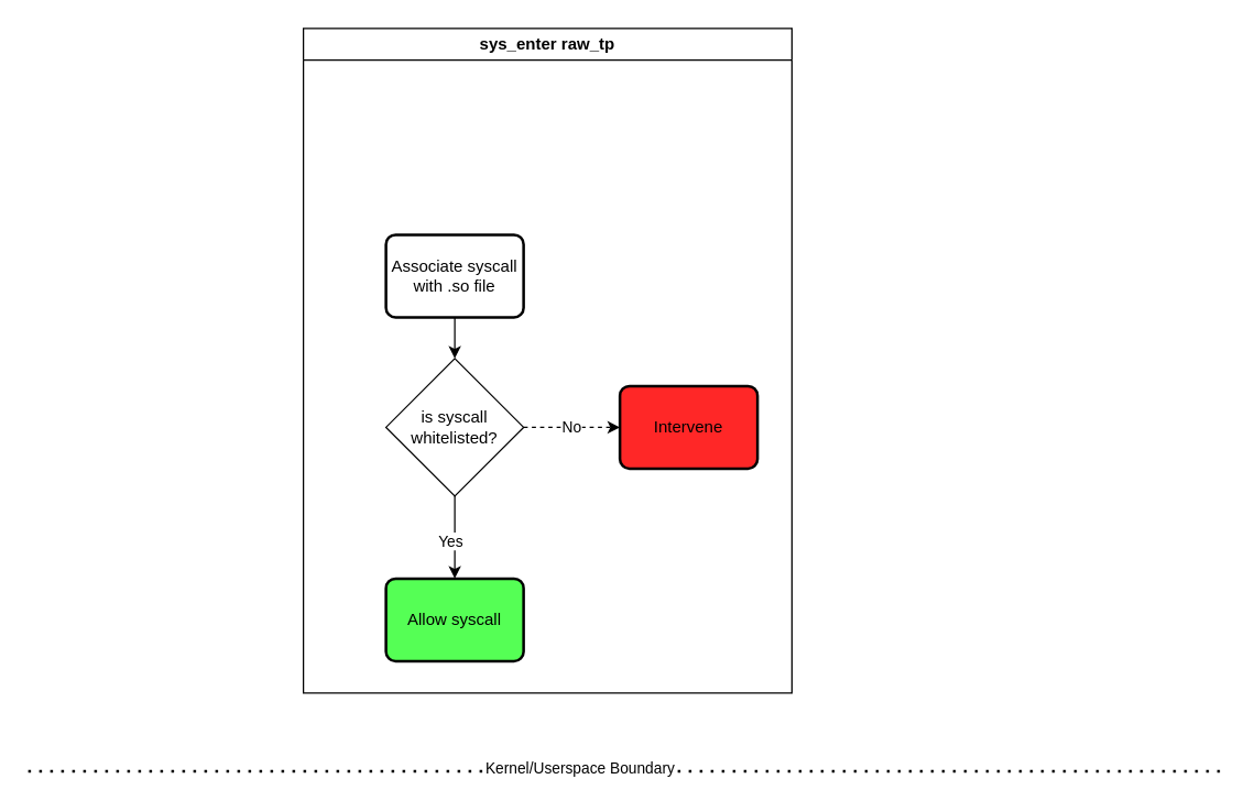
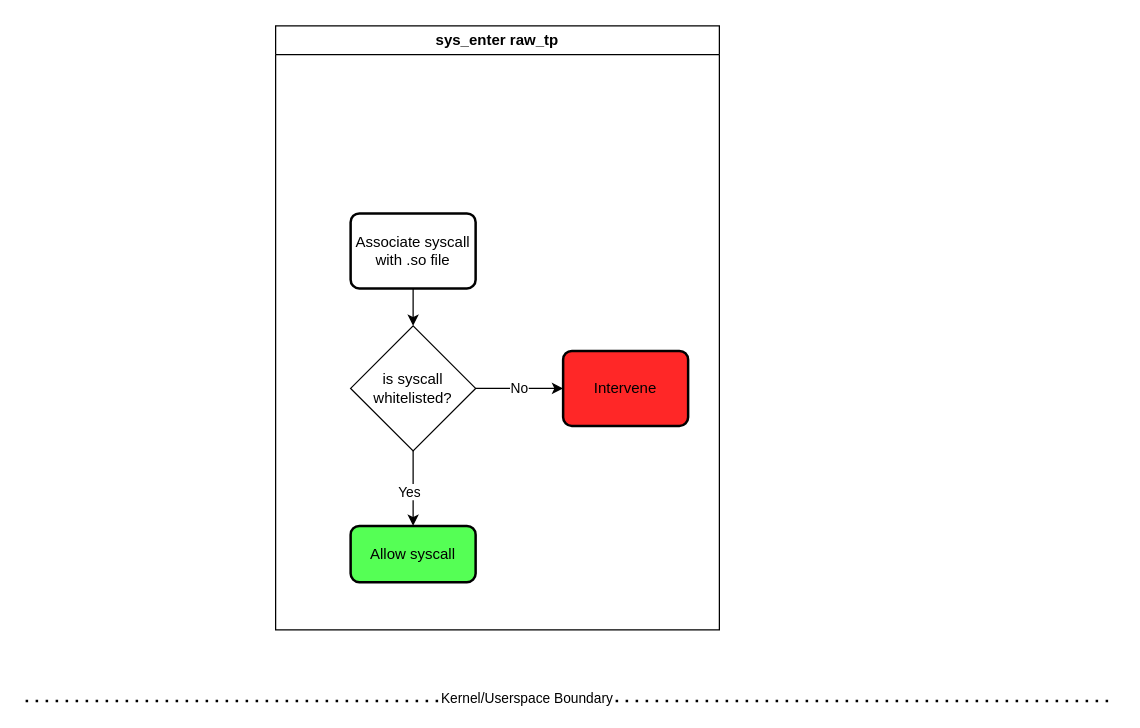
  <mxCell id="0" />
  <mxCell id="1" parent="0" />
  <mxCell id="2" value="" style="endArrow=none;dashed=1;html=1;dashPattern=1 3;strokeWidth=2;rounded=0;" edge="1" parent="1"><mxGeometry width="50" height="50" relative="1" as="geometry"><mxPoint x="20" y="560" as="sourcePoint" /><mxPoint x="890" y="560" as="targetPoint" /></mxGeometry></mxCell>
  <mxCell id="3" value="Kernel/Userspace Boundary" style="edgeLabel;html=1;align=center;verticalAlign=middle;resizable=0;points=[];" vertex="1" connectable="0" parent="2"><mxGeometry x="-0.081" y="3" relative="1" as="geometry"><mxPoint as="offset" /></mxGeometry></mxCell>
  <mxCell id="4" value="sys_enter raw_tp" style="swimlane;whiteSpace=wrap;html=1;" vertex="1" parent="1"><mxGeometry x="220" y="20" width="355" height="483.19" as="geometry" /></mxCell>
  <mxCell id="5" style="edgeStyle=orthogonalEdgeStyle;rounded=0;orthogonalLoop=1;jettySize=auto;html=1;exitX=0.5;exitY=1;exitDx=0;exitDy=0;entryX=0.5;entryY=0;entryDx=0;entryDy=0;" edge="1" parent="4" source="6" target="10"><mxGeometry relative="1" as="geometry" /></mxCell>
  <mxCell id="6" value="Associate syscall&lt;div&gt;with .so file&lt;/div&gt;" style="rounded=1;whiteSpace=wrap;html=1;absoluteArcSize=1;arcSize=14;strokeWidth=2;" vertex="1" parent="4"><mxGeometry x="60" y="150" width="100" height="60" as="geometry" /></mxCell>
- <mxCell id="7" value="No" style="edgeStyle=orthogonalEdgeStyle;rounded=0;orthogonalLoop=1;jettySize=auto;html=1;exitX=1;exitY=0.5;exitDx=0;exitDy=0;entryX=0;entryY=0.5;entryDx=0;entryDy=0;dashed=1;" edge="1" parent="4" source="10" target="12"><mxGeometry relative="1" as="geometry" /></mxCell>
+ <mxCell id="7" value="No" style="edgeStyle=orthogonalEdgeStyle;rounded=0;orthogonalLoop=1;jettySize=auto;html=1;exitX=1;exitY=0.5;exitDx=0;exitDy=0;entryX=0;entryY=0.5;entryDx=0;entryDy=0;" edge="1" parent="4" source="10" target="12"><mxGeometry relative="1" as="geometry" /></mxCell>
  <mxCell id="8" style="edgeStyle=orthogonalEdgeStyle;rounded=0;orthogonalLoop=1;jettySize=auto;html=1;exitX=0.5;exitY=1;exitDx=0;exitDy=0;entryX=0.5;entryY=0;entryDx=0;entryDy=0;" edge="1" parent="4" source="10" target="11"><mxGeometry relative="1" as="geometry" /></mxCell>
  <mxCell id="9" value="Yes" style="edgeLabel;html=1;align=center;verticalAlign=middle;resizable=0;points=[];" vertex="1" connectable="0" parent="8"><mxGeometry x="0.061" y="-4" relative="1" as="geometry"><mxPoint as="offset" /></mxGeometry></mxCell>
  <mxCell id="10" value="is&amp;nbsp;&lt;span style=&quot;background-color: transparent; color: light-dark(rgb(0, 0, 0), rgb(255, 255, 255));&quot;&gt;syscall&lt;/span&gt;&lt;div&gt;whitelisted?&lt;/div&gt;" style="rhombus;whiteSpace=wrap;html=1;" vertex="1" parent="4"><mxGeometry x="60" y="240" width="100" height="100" as="geometry" /></mxCell>
- <mxCell id="11" value="&lt;font style=&quot;color: rgb(0, 0, 0);&quot;&gt;Allow syscall&lt;/font&gt;" style="rounded=1;whiteSpace=wrap;html=1;absoluteArcSize=1;arcSize=14;strokeWidth=2;fillColor=#55FF55;" vertex="1" parent="4"><mxGeometry x="60" y="400" width="100" height="60" as="geometry" /></mxCell>
+ <mxCell id="11" value="&lt;font style=&quot;color: rgb(0, 0, 0);&quot;&gt;Allow syscall&lt;/font&gt;" style="rounded=1;whiteSpace=wrap;html=1;absoluteArcSize=1;arcSize=14;strokeWidth=2;fillColor=#55FF55;" vertex="1" parent="4"><mxGeometry x="60" y="400" width="100" height="45" as="geometry" /></mxCell>
  <mxCell id="12" value="Intervene" style="rounded=1;whiteSpace=wrap;html=1;absoluteArcSize=1;arcSize=14;strokeWidth=2;gradientColor=none;fillColor=#FF2727;" vertex="1" parent="4"><mxGeometry x="230" y="260" width="100" height="60" as="geometry" /></mxCell>
